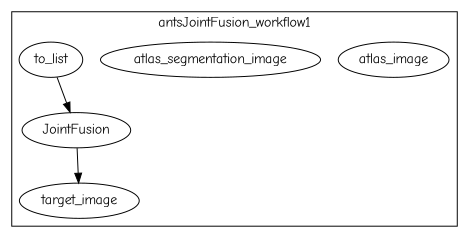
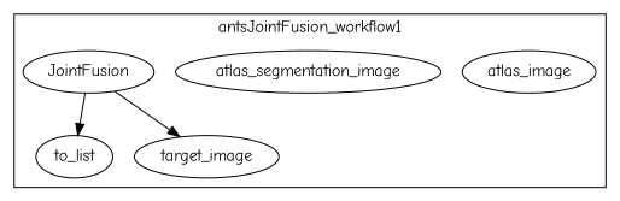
  digraph {
    compound=true
    fontname="Comic Neue"
    node [fontname="Comic Neue"]
    edge [fontname="Comic Neue"]
    atlas_image
    atlas_segmentation_image
    to_list
    target_image
    JointFusion
    subgraph cluster_1 {
      label=antsJointFusion_workflow1
      atlas_image
      atlas_segmentation_image
      to_list
      target_image
      JointFusion
    }
-   to_list -> JointFusion
+   JointFusion -> to_list
    JointFusion -> target_image
  }
